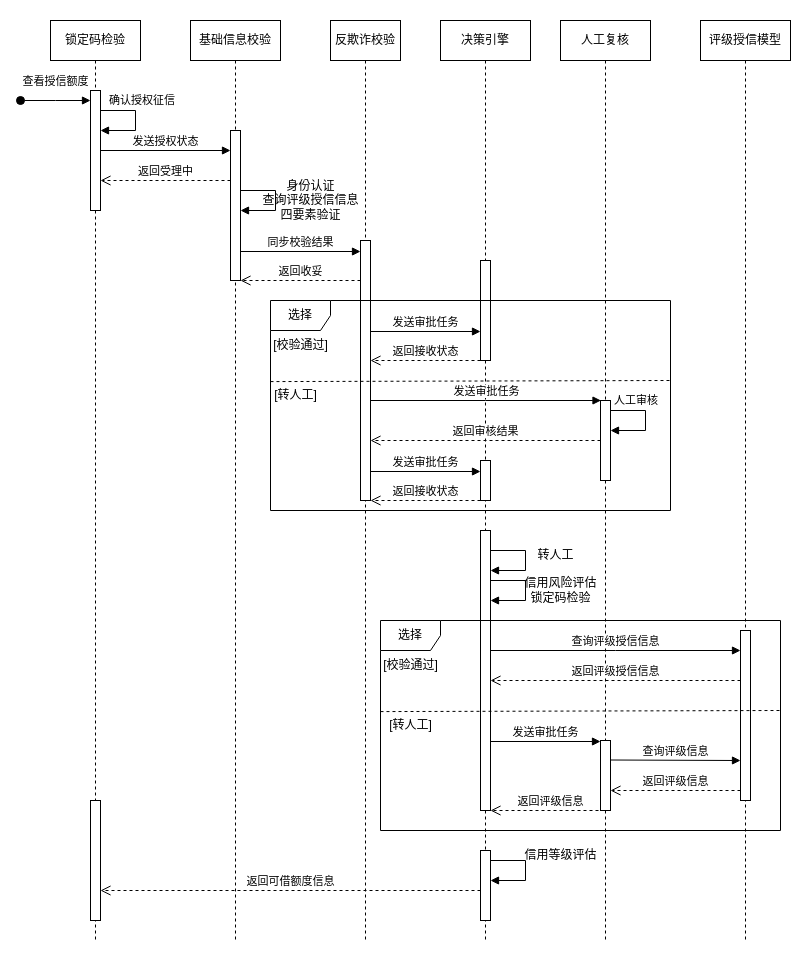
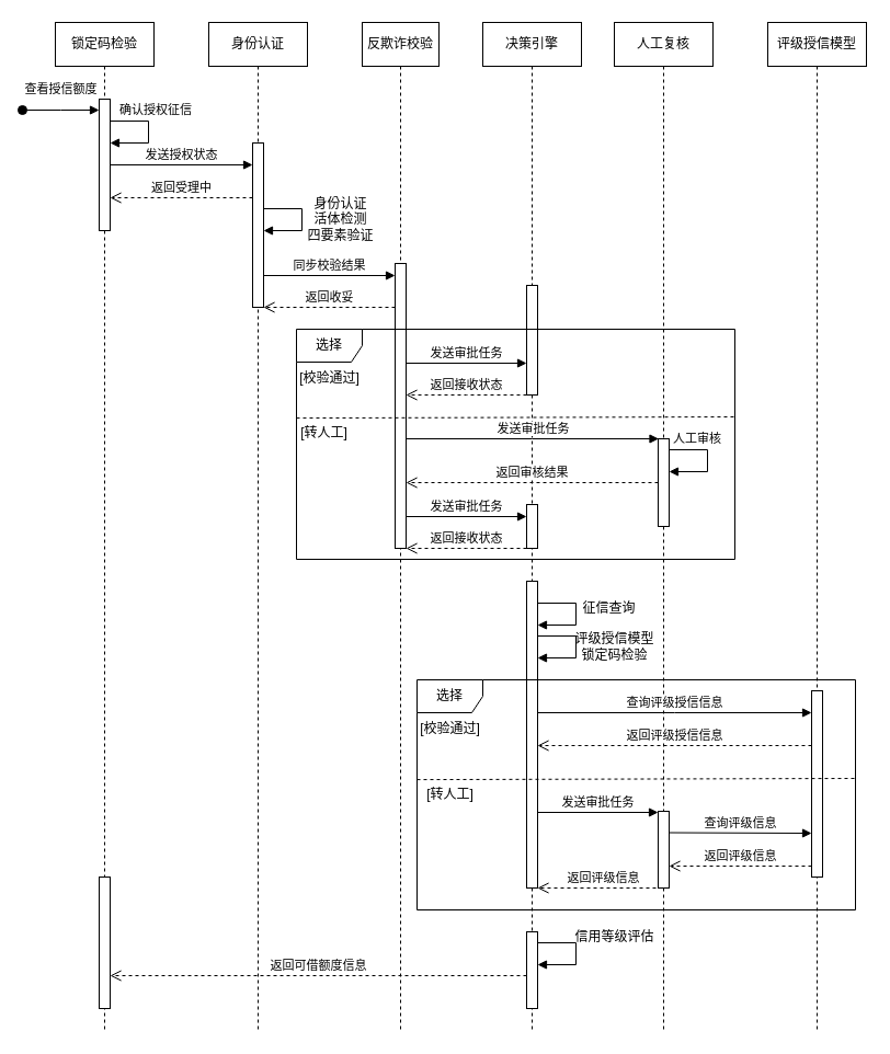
  <mxCell id="0" />
  <mxCell id="1" parent="0" />
  <mxCell id="2" value="锁定码检验" style="shape=umlLifeline;perimeter=lifelinePerimeter;whiteSpace=wrap;html=1;container=1;dropTarget=0;collapsible=0;recursiveResize=0;outlineConnect=0;portConstraint=eastwest;newEdgeStyle={&quot;edgeStyle&quot;:&quot;elbowEdgeStyle&quot;,&quot;elbow&quot;:&quot;vertical&quot;,&quot;curved&quot;:0,&quot;rounded&quot;:0};" vertex="1" parent="1"><mxGeometry x="50" y="20" width="90" height="920" as="geometry" /></mxCell>
  <mxCell id="3" value="" style="html=1;points=[];perimeter=orthogonalPerimeter;outlineConnect=0;targetShapes=umlLifeline;portConstraint=eastwest;newEdgeStyle={&quot;edgeStyle&quot;:&quot;elbowEdgeStyle&quot;,&quot;elbow&quot;:&quot;vertical&quot;,&quot;curved&quot;:0,&quot;rounded&quot;:0};" vertex="1" parent="2"><mxGeometry x="40" y="70" width="10" height="120" as="geometry" /></mxCell>
  <mxCell id="4" value="确认授权征信" style="html=1;align=left;spacingLeft=2;endArrow=block;rounded=0;edgeStyle=orthogonalEdgeStyle;curved=0;rounded=0;" edge="1" parent="2" source="3" target="3"><mxGeometry x="-0.889" y="10" relative="1" as="geometry"><mxPoint x="60" y="90" as="sourcePoint" /><Array as="points"><mxPoint x="85" y="90" /><mxPoint x="85" y="110" /></Array><mxPoint x="60" y="120" as="targetPoint" /><mxPoint as="offset" /></mxGeometry></mxCell>
  <mxCell id="5" value="" style="html=1;points=[];perimeter=orthogonalPerimeter;outlineConnect=0;targetShapes=umlLifeline;portConstraint=eastwest;newEdgeStyle={&quot;edgeStyle&quot;:&quot;elbowEdgeStyle&quot;,&quot;elbow&quot;:&quot;vertical&quot;,&quot;curved&quot;:0,&quot;rounded&quot;:0};" vertex="1" parent="2"><mxGeometry x="40" y="780" width="10" height="120" as="geometry" /></mxCell>
  <mxCell id="6" value="查看授信额度" style="html=1;verticalAlign=bottom;startArrow=oval;startFill=1;endArrow=block;startSize=8;edgeStyle=elbowEdgeStyle;elbow=vertical;curved=0;rounded=0;" edge="1" parent="1" target="3"><mxGeometry y="10" width="60" relative="1" as="geometry"><mxPoint x="20" y="100" as="sourcePoint" /><mxPoint x="100" y="100" as="targetPoint" /><mxPoint as="offset" /></mxGeometry></mxCell>
- <mxCell id="7" value="基础信息校验" style="shape=umlLifeline;perimeter=lifelinePerimeter;whiteSpace=wrap;html=1;container=1;dropTarget=0;collapsible=0;recursiveResize=0;outlineConnect=0;portConstraint=eastwest;newEdgeStyle={&quot;edgeStyle&quot;:&quot;elbowEdgeStyle&quot;,&quot;elbow&quot;:&quot;vertical&quot;,&quot;curved&quot;:0,&quot;rounded&quot;:0};" vertex="1" parent="1"><mxGeometry x="190" y="20" width="90" height="920" as="geometry" /></mxCell>
+ <mxCell id="7" value="身份认证" style="shape=umlLifeline;perimeter=lifelinePerimeter;whiteSpace=wrap;html=1;container=1;dropTarget=0;collapsible=0;recursiveResize=0;outlineConnect=0;portConstraint=eastwest;newEdgeStyle={&quot;edgeStyle&quot;:&quot;elbowEdgeStyle&quot;,&quot;elbow&quot;:&quot;vertical&quot;,&quot;curved&quot;:0,&quot;rounded&quot;:0};" vertex="1" parent="1"><mxGeometry x="190" y="20" width="90" height="920" as="geometry" /></mxCell>
  <mxCell id="8" value="" style="html=1;points=[];perimeter=orthogonalPerimeter;outlineConnect=0;targetShapes=umlLifeline;portConstraint=eastwest;newEdgeStyle={&quot;edgeStyle&quot;:&quot;elbowEdgeStyle&quot;,&quot;elbow&quot;:&quot;vertical&quot;,&quot;curved&quot;:0,&quot;rounded&quot;:0};" vertex="1" parent="7"><mxGeometry x="40" y="110" width="10" height="150" as="geometry" /></mxCell>
  <mxCell id="9" value="" style="html=1;align=left;spacingLeft=2;endArrow=block;rounded=0;edgeStyle=orthogonalEdgeStyle;curved=0;rounded=0;" edge="1" parent="7"><mxGeometry x="-0.889" y="10" relative="1" as="geometry"><mxPoint x="50" y="170" as="sourcePoint" /><Array as="points"><mxPoint x="85" y="170" /><mxPoint x="85" y="190" /></Array><mxPoint x="50" y="190" as="targetPoint" /><mxPoint as="offset" /></mxGeometry></mxCell>
  <mxCell id="10" value="发送授权状态" style="html=1;verticalAlign=bottom;endArrow=block;edgeStyle=elbowEdgeStyle;elbow=vertical;curved=0;rounded=0;" edge="1" parent="1"><mxGeometry width="80" relative="1" as="geometry"><mxPoint x="100" y="150" as="sourcePoint" /><mxPoint x="230" y="150.5" as="targetPoint" /><mxPoint as="offset" /></mxGeometry></mxCell>
  <mxCell id="11" value="返回受理中" style="html=1;verticalAlign=bottom;endArrow=open;dashed=1;endSize=8;edgeStyle=elbowEdgeStyle;elbow=vertical;curved=0;rounded=0;" edge="1" parent="1"><mxGeometry relative="1" as="geometry"><mxPoint x="230" y="180" as="sourcePoint" /><mxPoint x="100" y="180" as="targetPoint" /></mxGeometry></mxCell>
  <mxCell id="12" value="反欺诈校验" style="shape=umlLifeline;perimeter=lifelinePerimeter;whiteSpace=wrap;html=1;container=1;dropTarget=0;collapsible=0;recursiveResize=0;outlineConnect=0;portConstraint=eastwest;newEdgeStyle={&quot;edgeStyle&quot;:&quot;elbowEdgeStyle&quot;,&quot;elbow&quot;:&quot;vertical&quot;,&quot;curved&quot;:0,&quot;rounded&quot;:0};" vertex="1" parent="1"><mxGeometry x="330" y="20" width="70" height="920" as="geometry" /></mxCell>
  <mxCell id="13" value="" style="html=1;points=[];perimeter=orthogonalPerimeter;outlineConnect=0;targetShapes=umlLifeline;portConstraint=eastwest;newEdgeStyle={&quot;edgeStyle&quot;:&quot;elbowEdgeStyle&quot;,&quot;elbow&quot;:&quot;vertical&quot;,&quot;curved&quot;:0,&quot;rounded&quot;:0};" vertex="1" parent="12"><mxGeometry x="30" y="220" width="10" height="260" as="geometry" /></mxCell>
  <mxCell id="14" value="同步校验结果" style="html=1;verticalAlign=bottom;endArrow=block;edgeStyle=elbowEdgeStyle;elbow=vertical;curved=0;rounded=0;" edge="1" parent="1"><mxGeometry width="80" relative="1" as="geometry"><mxPoint x="240" y="250" as="sourcePoint" /><mxPoint x="360" y="251" as="targetPoint" /><mxPoint as="offset" /></mxGeometry></mxCell>
  <mxCell id="15" value="返回收妥" style="html=1;verticalAlign=bottom;endArrow=open;dashed=1;endSize=8;edgeStyle=elbowEdgeStyle;elbow=vertical;curved=0;rounded=0;" edge="1" parent="1"><mxGeometry relative="1" as="geometry"><mxPoint x="360" y="280" as="sourcePoint" /><mxPoint x="240" y="280" as="targetPoint" /></mxGeometry></mxCell>
  <mxCell id="16" value="决策引擎" style="shape=umlLifeline;perimeter=lifelinePerimeter;whiteSpace=wrap;html=1;container=1;dropTarget=0;collapsible=0;recursiveResize=0;outlineConnect=0;portConstraint=eastwest;newEdgeStyle={&quot;edgeStyle&quot;:&quot;elbowEdgeStyle&quot;,&quot;elbow&quot;:&quot;vertical&quot;,&quot;curved&quot;:0,&quot;rounded&quot;:0};" vertex="1" parent="1"><mxGeometry x="440" y="20" width="90" height="920" as="geometry" /></mxCell>
  <mxCell id="17" value="" style="html=1;points=[];perimeter=orthogonalPerimeter;outlineConnect=0;targetShapes=umlLifeline;portConstraint=eastwest;newEdgeStyle={&quot;edgeStyle&quot;:&quot;elbowEdgeStyle&quot;,&quot;elbow&quot;:&quot;vertical&quot;,&quot;curved&quot;:0,&quot;rounded&quot;:0};" vertex="1" parent="16"><mxGeometry x="40" y="240" width="10" height="100" as="geometry" /></mxCell>
  <mxCell id="18" value="" style="html=1;points=[];perimeter=orthogonalPerimeter;outlineConnect=0;targetShapes=umlLifeline;portConstraint=eastwest;newEdgeStyle={&quot;edgeStyle&quot;:&quot;elbowEdgeStyle&quot;,&quot;elbow&quot;:&quot;vertical&quot;,&quot;curved&quot;:0,&quot;rounded&quot;:0};" vertex="1" parent="16"><mxGeometry x="40" y="510" width="10" height="280" as="geometry" /></mxCell>
  <mxCell id="19" value="" style="html=1;points=[];perimeter=orthogonalPerimeter;outlineConnect=0;targetShapes=umlLifeline;portConstraint=eastwest;newEdgeStyle={&quot;edgeStyle&quot;:&quot;elbowEdgeStyle&quot;,&quot;elbow&quot;:&quot;vertical&quot;,&quot;curved&quot;:0,&quot;rounded&quot;:0};" vertex="1" parent="16"><mxGeometry x="40" y="830" width="10" height="70" as="geometry" /></mxCell>
  <mxCell id="20" value="人工复核" style="shape=umlLifeline;perimeter=lifelinePerimeter;whiteSpace=wrap;html=1;container=1;dropTarget=0;collapsible=0;recursiveResize=0;outlineConnect=0;portConstraint=eastwest;newEdgeStyle={&quot;edgeStyle&quot;:&quot;elbowEdgeStyle&quot;,&quot;elbow&quot;:&quot;vertical&quot;,&quot;curved&quot;:0,&quot;rounded&quot;:0};" vertex="1" parent="1"><mxGeometry x="560" y="20" width="90" height="920" as="geometry" /></mxCell>
  <mxCell id="21" value="" style="html=1;points=[];perimeter=orthogonalPerimeter;outlineConnect=0;targetShapes=umlLifeline;portConstraint=eastwest;newEdgeStyle={&quot;edgeStyle&quot;:&quot;elbowEdgeStyle&quot;,&quot;elbow&quot;:&quot;vertical&quot;,&quot;curved&quot;:0,&quot;rounded&quot;:0};" vertex="1" parent="20"><mxGeometry x="40" y="380" width="10" height="80" as="geometry" /></mxCell>
- <mxCell id="22" value="身份认证&lt;br&gt;查询评级授信信息&lt;br&gt;四要素验证&lt;br&gt;" style="text;html=1;align=center;verticalAlign=middle;resizable=0;points=[];autosize=1;strokeColor=none;fillColor=none;" vertex="1" parent="1"><mxGeometry x="270" y="170" width="80" height="60" as="geometry" /></mxCell>
+ <mxCell id="22" value="身份认证&lt;br&gt;活体检测&lt;br&gt;四要素验证&lt;br&gt;" style="text;html=1;align=center;verticalAlign=middle;resizable=0;points=[];autosize=1;strokeColor=none;fillColor=none;" vertex="1" parent="1"><mxGeometry x="270" y="170" width="80" height="60" as="geometry" /></mxCell>
  <mxCell id="23" value="选择" style="shape=umlFrame;whiteSpace=wrap;html=1;pointerEvents=0;" vertex="1" parent="1"><mxGeometry x="270" y="300" width="400" height="210" as="geometry" /></mxCell>
  <mxCell id="24" value="" style="endArrow=none;dashed=1;html=1;rounded=0;strokeWidth=1;" edge="1" parent="1"><mxGeometry width="50" height="50" relative="1" as="geometry"><mxPoint x="270" y="381.09" as="sourcePoint" /><mxPoint x="670" y="380" as="targetPoint" /></mxGeometry></mxCell>
  <mxCell id="25" value="[校验通过]" style="text;html=1;align=center;verticalAlign=middle;resizable=0;points=[];autosize=1;strokeColor=none;fillColor=none;" vertex="1" parent="1"><mxGeometry x="260" y="330" width="80" height="30" as="geometry" /></mxCell>
  <mxCell id="26" value="[转人工]" style="text;html=1;align=center;verticalAlign=middle;resizable=0;points=[];autosize=1;strokeColor=none;fillColor=none;" vertex="1" parent="1"><mxGeometry x="260" y="380" width="70" height="30" as="geometry" /></mxCell>
  <mxCell id="27" value="发送审批任务" style="html=1;verticalAlign=bottom;endArrow=block;edgeStyle=elbowEdgeStyle;elbow=vertical;curved=0;rounded=0;" edge="1" parent="1"><mxGeometry width="80" relative="1" as="geometry"><mxPoint x="370" y="330" as="sourcePoint" /><mxPoint x="480" y="331" as="targetPoint" /><mxPoint as="offset" /></mxGeometry></mxCell>
  <mxCell id="28" value="返回接收状态" style="html=1;verticalAlign=bottom;endArrow=open;dashed=1;endSize=8;edgeStyle=elbowEdgeStyle;elbow=vertical;curved=0;rounded=0;" edge="1" parent="1"><mxGeometry relative="1" as="geometry"><mxPoint x="480" y="360" as="sourcePoint" /><mxPoint x="370" y="360" as="targetPoint" /></mxGeometry></mxCell>
  <mxCell id="29" value="发送审批任务" style="html=1;verticalAlign=bottom;endArrow=block;edgeStyle=elbowEdgeStyle;elbow=vertical;curved=0;rounded=0;" edge="1" parent="1"><mxGeometry width="80" relative="1" as="geometry"><mxPoint x="369.5" y="400" as="sourcePoint" /><mxPoint x="600.5" y="400" as="targetPoint" /><mxPoint as="offset" /></mxGeometry></mxCell>
  <mxCell id="30" value="人工审核" style="html=1;align=left;spacingLeft=2;endArrow=block;rounded=0;edgeStyle=orthogonalEdgeStyle;curved=0;rounded=0;" edge="1" parent="1"><mxGeometry x="-1" y="10" relative="1" as="geometry"><mxPoint x="610" y="410" as="sourcePoint" /><Array as="points"><mxPoint x="645" y="410" /><mxPoint x="645" y="430" /></Array><mxPoint x="610" y="430" as="targetPoint" /><mxPoint as="offset" /></mxGeometry></mxCell>
  <mxCell id="31" value="返回审核结果" style="html=1;verticalAlign=bottom;endArrow=open;dashed=1;endSize=8;edgeStyle=elbowEdgeStyle;elbow=vertical;curved=0;rounded=0;" edge="1" parent="1"><mxGeometry relative="1" as="geometry"><mxPoint x="600" y="440" as="sourcePoint" /><mxPoint x="370" y="440" as="targetPoint" /></mxGeometry></mxCell>
  <mxCell id="32" value="" style="html=1;points=[];perimeter=orthogonalPerimeter;outlineConnect=0;targetShapes=umlLifeline;portConstraint=eastwest;newEdgeStyle={&quot;edgeStyle&quot;:&quot;elbowEdgeStyle&quot;,&quot;elbow&quot;:&quot;vertical&quot;,&quot;curved&quot;:0,&quot;rounded&quot;:0};" vertex="1" parent="1"><mxGeometry x="480" y="460" width="10" height="40" as="geometry" /></mxCell>
  <mxCell id="33" value="发送审批任务" style="html=1;verticalAlign=bottom;endArrow=block;edgeStyle=elbowEdgeStyle;elbow=vertical;curved=0;rounded=0;" edge="1" parent="1"><mxGeometry width="80" relative="1" as="geometry"><mxPoint x="370" y="470" as="sourcePoint" /><mxPoint x="480" y="471" as="targetPoint" /><mxPoint as="offset" /></mxGeometry></mxCell>
  <mxCell id="34" value="返回接收状态" style="html=1;verticalAlign=bottom;endArrow=open;dashed=1;endSize=8;edgeStyle=elbowEdgeStyle;elbow=vertical;curved=0;rounded=0;" edge="1" parent="1"><mxGeometry relative="1" as="geometry"><mxPoint x="480" y="500" as="sourcePoint" /><mxPoint x="370" y="500" as="targetPoint" /></mxGeometry></mxCell>
  <mxCell id="35" value="" style="html=1;align=left;spacingLeft=2;endArrow=block;rounded=0;edgeStyle=orthogonalEdgeStyle;curved=0;rounded=0;" edge="1" parent="1"><mxGeometry x="-0.889" y="10" relative="1" as="geometry"><mxPoint x="490" y="550" as="sourcePoint" /><Array as="points"><mxPoint x="525" y="550" /><mxPoint x="525" y="570" /></Array><mxPoint x="490" y="570" as="targetPoint" /><mxPoint as="offset" /></mxGeometry></mxCell>
- <mxCell id="36" value="转人工" style="text;html=1;align=center;verticalAlign=middle;resizable=0;points=[];autosize=1;strokeColor=none;fillColor=none;" vertex="1" parent="1"><mxGeometry x="520" y="540" width="70" height="30" as="geometry" /></mxCell>
+ <mxCell id="36" value="征信查询" style="text;html=1;align=center;verticalAlign=middle;resizable=0;points=[];autosize=1;strokeColor=none;fillColor=none;" vertex="1" parent="1"><mxGeometry x="520" y="540" width="70" height="30" as="geometry" /></mxCell>
  <mxCell id="37" value="" style="html=1;align=left;spacingLeft=2;endArrow=block;rounded=0;edgeStyle=orthogonalEdgeStyle;curved=0;rounded=0;" edge="1" parent="1"><mxGeometry x="-0.889" y="10" relative="1" as="geometry"><mxPoint x="490" y="580" as="sourcePoint" /><Array as="points"><mxPoint x="525" y="580" /><mxPoint x="525" y="600" /></Array><mxPoint x="490" y="600" as="targetPoint" /><mxPoint as="offset" /></mxGeometry></mxCell>
- <mxCell id="38" value="信用风险评估&lt;br&gt;锁定码检验" style="text;html=1;align=center;verticalAlign=middle;resizable=0;points=[];autosize=1;strokeColor=none;fillColor=none;" vertex="1" parent="1"><mxGeometry x="510" y="570" width="100" height="40" as="geometry" /></mxCell>
+ <mxCell id="38" value="评级授信模型&lt;br&gt;锁定码检验" style="text;html=1;align=center;verticalAlign=middle;resizable=0;points=[];autosize=1;strokeColor=none;fillColor=none;" vertex="1" parent="1"><mxGeometry x="510" y="570" width="100" height="40" as="geometry" /></mxCell>
  <mxCell id="39" value="评级授信模型" style="shape=umlLifeline;perimeter=lifelinePerimeter;whiteSpace=wrap;html=1;container=1;dropTarget=0;collapsible=0;recursiveResize=0;outlineConnect=0;portConstraint=eastwest;newEdgeStyle={&quot;edgeStyle&quot;:&quot;elbowEdgeStyle&quot;,&quot;elbow&quot;:&quot;vertical&quot;,&quot;curved&quot;:0,&quot;rounded&quot;:0};" vertex="1" parent="1"><mxGeometry x="700" y="20" width="90" height="920" as="geometry" /></mxCell>
  <mxCell id="40" value="" style="html=1;points=[];perimeter=orthogonalPerimeter;outlineConnect=0;targetShapes=umlLifeline;portConstraint=eastwest;newEdgeStyle={&quot;edgeStyle&quot;:&quot;elbowEdgeStyle&quot;,&quot;elbow&quot;:&quot;vertical&quot;,&quot;curved&quot;:0,&quot;rounded&quot;:0};" vertex="1" parent="39"><mxGeometry x="40" y="610" width="10" height="170" as="geometry" /></mxCell>
  <mxCell id="41" value="选择" style="shape=umlFrame;whiteSpace=wrap;html=1;pointerEvents=0;" vertex="1" parent="1"><mxGeometry x="380" y="620" width="400" height="210" as="geometry" /></mxCell>
  <mxCell id="42" value="" style="html=1;points=[];perimeter=orthogonalPerimeter;outlineConnect=0;targetShapes=umlLifeline;portConstraint=eastwest;newEdgeStyle={&quot;edgeStyle&quot;:&quot;elbowEdgeStyle&quot;,&quot;elbow&quot;:&quot;vertical&quot;,&quot;curved&quot;:0,&quot;rounded&quot;:0};" vertex="1" parent="1"><mxGeometry x="600" y="740" width="10" height="70" as="geometry" /></mxCell>
  <mxCell id="43" value="" style="endArrow=none;dashed=1;html=1;rounded=0;strokeWidth=1;" edge="1" parent="1"><mxGeometry width="50" height="50" relative="1" as="geometry"><mxPoint x="380" y="711.09" as="sourcePoint" /><mxPoint x="780" y="710" as="targetPoint" /></mxGeometry></mxCell>
  <mxCell id="44" value="[校验通过]" style="text;html=1;align=center;verticalAlign=middle;resizable=0;points=[];autosize=1;strokeColor=none;fillColor=none;" vertex="1" parent="1"><mxGeometry x="370" y="650" width="80" height="30" as="geometry" /></mxCell>
  <mxCell id="45" value="查询评级授信信息" style="html=1;verticalAlign=bottom;endArrow=block;edgeStyle=elbowEdgeStyle;elbow=vertical;curved=0;rounded=0;" edge="1" parent="1" target="40"><mxGeometry width="80" relative="1" as="geometry"><mxPoint x="490" y="650" as="sourcePoint" /><mxPoint x="721" y="650" as="targetPoint" /><mxPoint as="offset" /></mxGeometry></mxCell>
  <mxCell id="46" value="返回评级授信信息" style="html=1;verticalAlign=bottom;endArrow=open;dashed=1;endSize=8;edgeStyle=elbowEdgeStyle;elbow=vertical;curved=0;rounded=0;" edge="1" parent="1"><mxGeometry relative="1" as="geometry"><mxPoint x="740" y="680" as="sourcePoint" /><mxPoint x="490" y="680" as="targetPoint" /></mxGeometry></mxCell>
  <mxCell id="47" value="[转人工]" style="text;html=1;align=center;verticalAlign=middle;resizable=0;points=[];autosize=1;strokeColor=none;fillColor=none;" vertex="1" parent="1"><mxGeometry x="375" y="710" width="70" height="30" as="geometry" /></mxCell>
  <mxCell id="48" value="发送审批任务" style="html=1;verticalAlign=bottom;endArrow=block;edgeStyle=elbowEdgeStyle;elbow=vertical;curved=0;rounded=0;" edge="1" parent="1"><mxGeometry width="80" relative="1" as="geometry"><mxPoint x="490" y="740" as="sourcePoint" /><mxPoint x="600" y="741" as="targetPoint" /><mxPoint as="offset" /></mxGeometry></mxCell>
  <mxCell id="49" value="查询评级信息" style="html=1;verticalAlign=bottom;endArrow=block;edgeStyle=elbowEdgeStyle;elbow=vertical;curved=0;rounded=0;" edge="1" parent="1" target="40"><mxGeometry width="80" relative="1" as="geometry"><mxPoint x="610" y="759.5" as="sourcePoint" /><mxPoint x="720" y="760.5" as="targetPoint" /><mxPoint as="offset" /></mxGeometry></mxCell>
  <mxCell id="50" value="返回评级信息" style="html=1;verticalAlign=bottom;endArrow=open;dashed=1;endSize=8;edgeStyle=elbowEdgeStyle;elbow=vertical;curved=0;rounded=0;" edge="1" parent="1" source="40"><mxGeometry relative="1" as="geometry"><mxPoint x="720" y="790" as="sourcePoint" /><mxPoint x="610" y="790" as="targetPoint" /></mxGeometry></mxCell>
  <mxCell id="51" value="返回评级信息" style="html=1;verticalAlign=bottom;endArrow=open;dashed=1;endSize=8;edgeStyle=elbowEdgeStyle;elbow=vertical;curved=0;rounded=0;" edge="1" parent="1"><mxGeometry relative="1" as="geometry"><mxPoint x="610" y="810" as="sourcePoint" /><mxPoint x="490" y="810" as="targetPoint" /></mxGeometry></mxCell>
  <mxCell id="52" value="" style="html=1;align=left;spacingLeft=2;endArrow=block;rounded=0;edgeStyle=orthogonalEdgeStyle;curved=0;rounded=0;" edge="1" parent="1"><mxGeometry x="-0.889" y="10" relative="1" as="geometry"><mxPoint x="490" y="860" as="sourcePoint" /><Array as="points"><mxPoint x="525" y="860" /><mxPoint x="525" y="880" /></Array><mxPoint x="490" y="880" as="targetPoint" /><mxPoint as="offset" /></mxGeometry></mxCell>
  <mxCell id="53" value="信用等级评估" style="text;html=1;align=center;verticalAlign=middle;resizable=0;points=[];autosize=1;strokeColor=none;fillColor=none;" vertex="1" parent="1"><mxGeometry x="510" y="840" width="100" height="30" as="geometry" /></mxCell>
  <mxCell id="54" value="返回可借额度信息" style="html=1;verticalAlign=bottom;endArrow=open;dashed=1;endSize=8;edgeStyle=elbowEdgeStyle;elbow=vertical;curved=0;rounded=0;" edge="1" parent="1"><mxGeometry relative="1" as="geometry"><mxPoint x="480" y="890" as="sourcePoint" /><mxPoint x="100" y="890" as="targetPoint" /></mxGeometry></mxCell>
